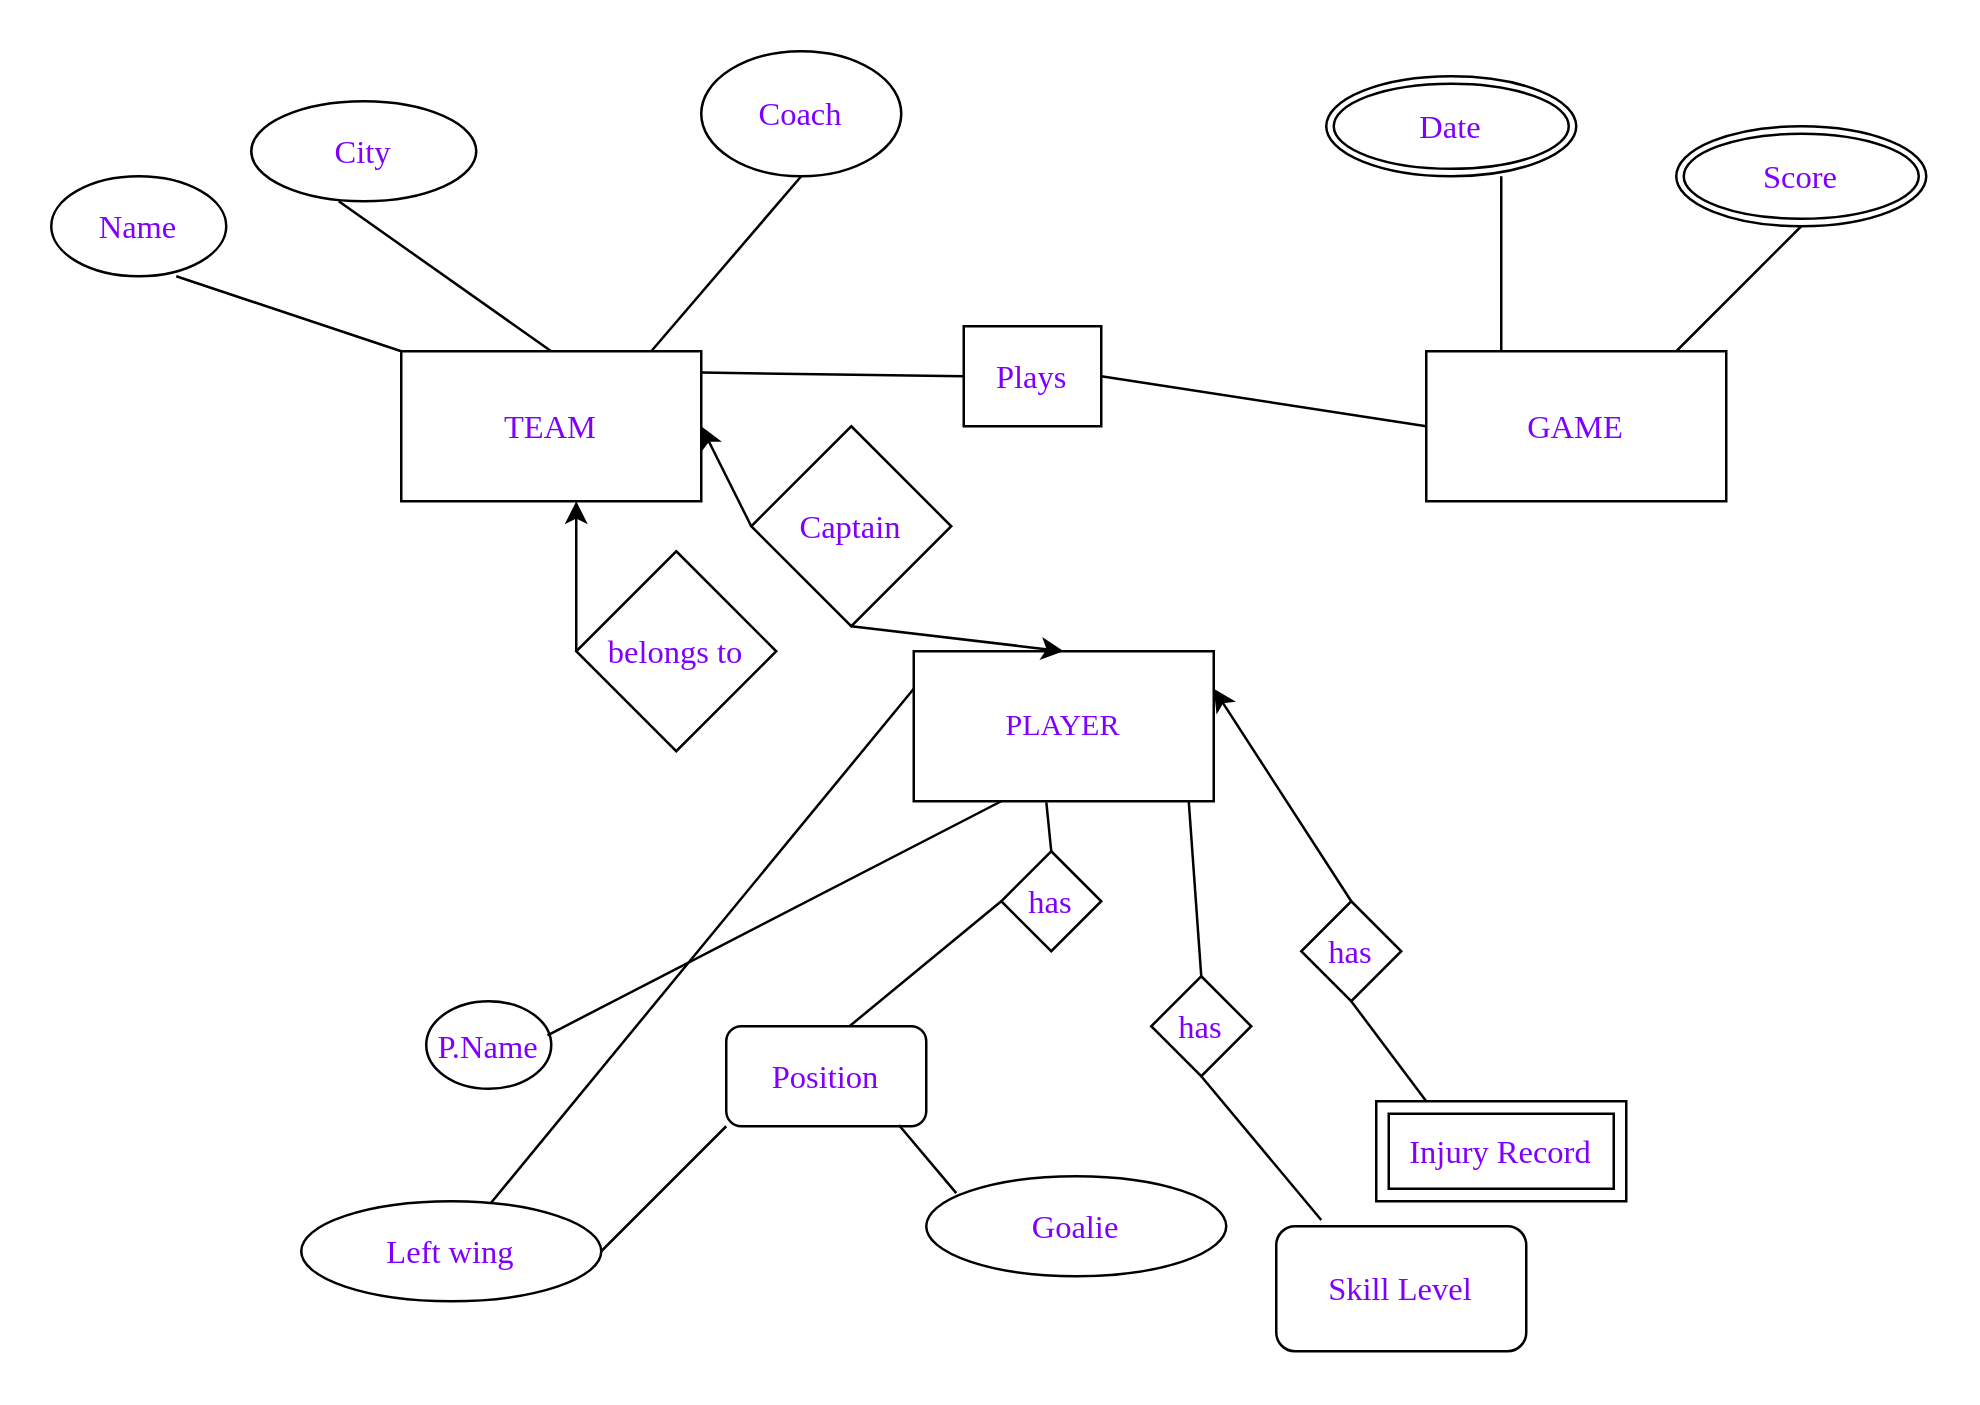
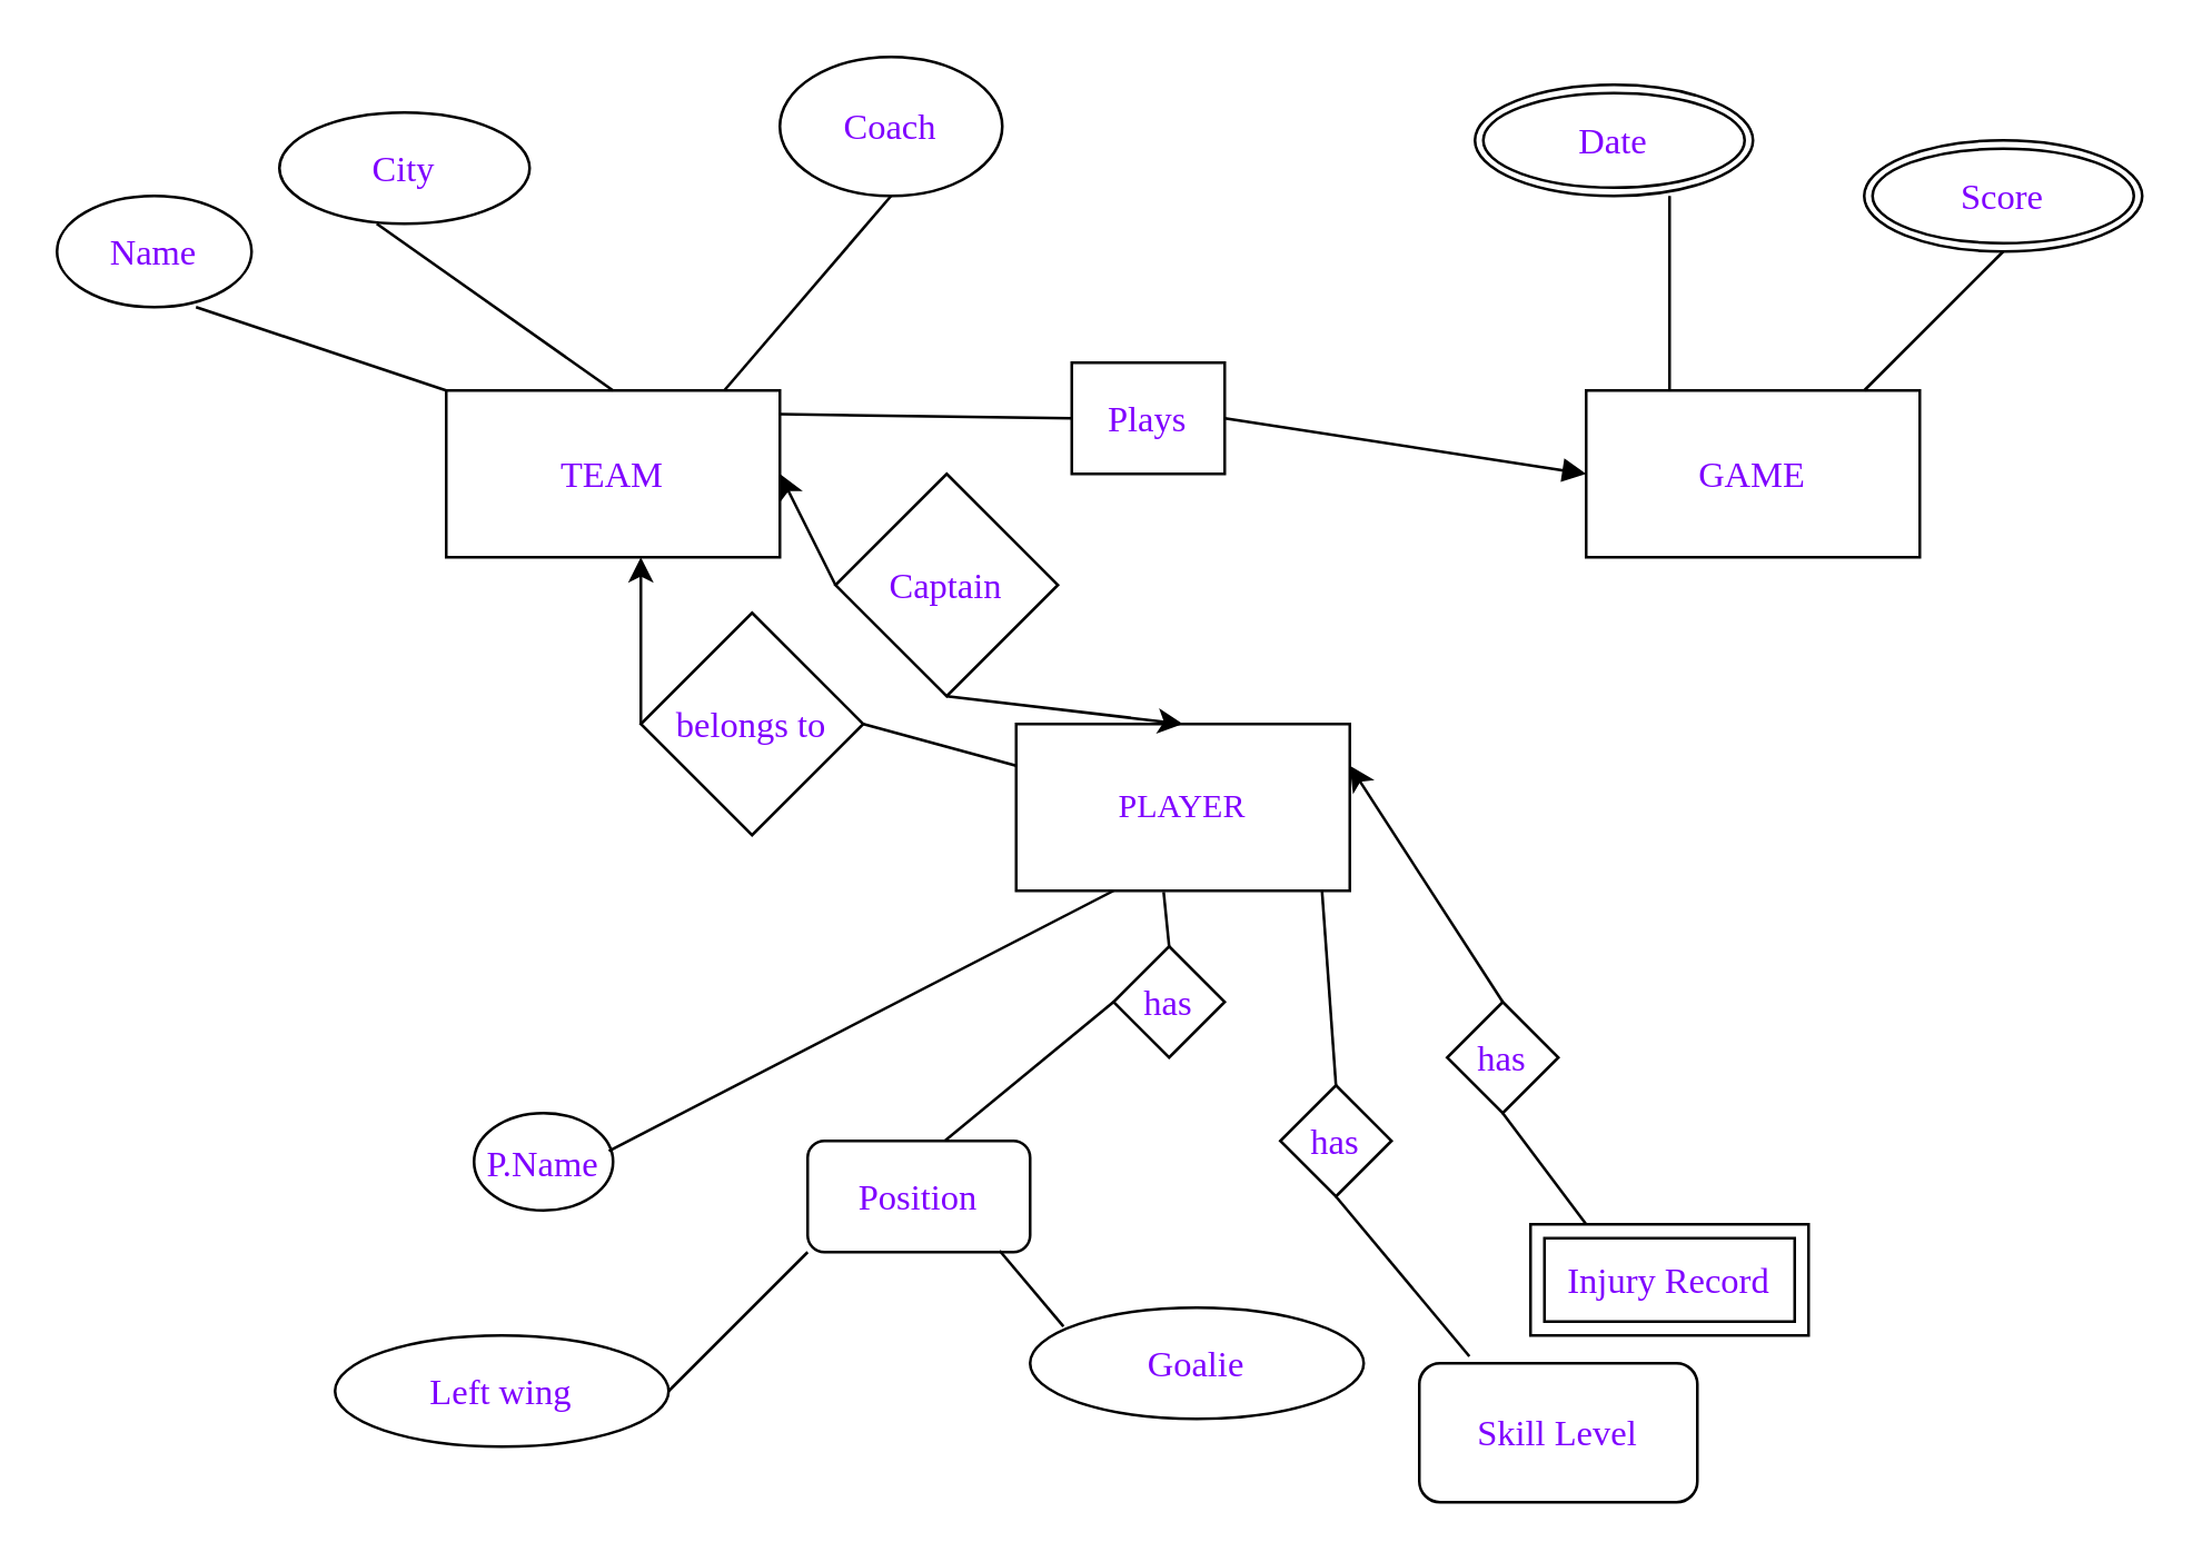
  <mxCell id="0" />
  <mxCell id="1" parent="0" />
  <mxCell id="2" value="&lt;font color=&quot;#7f00ff&quot; style=&quot;font-size: 13px;&quot; face=&quot;Comic Sans MS&quot;&gt;TEAM&lt;/font&gt;" style="rounded=0;whiteSpace=wrap;html=1;" vertex="1" parent="1"><mxGeometry x="160" y="140" width="120" height="60" as="geometry" /></mxCell>
  <mxCell id="3" value="&lt;font color=&quot;#7f00ff&quot; face=&quot;Comic Sans MS&quot;&gt;PLAYER&lt;/font&gt;" style="rounded=0;whiteSpace=wrap;html=1;" vertex="1" parent="1"><mxGeometry x="365" y="260" width="120" height="60" as="geometry" /></mxCell>
  <mxCell id="4" value="GAME" style="rounded=0;whiteSpace=wrap;html=1;fontFamily=Comic Sans MS;fontSize=13;fontColor=#7F00FF;" vertex="1" parent="1"><mxGeometry x="570" y="140" width="120" height="60" as="geometry" /></mxCell>
  <mxCell id="5" value="P.Name" style="ellipse;whiteSpace=wrap;html=1;fontFamily=Comic Sans MS;fontSize=13;fontColor=#7F00FF;direction=south;" vertex="1" parent="1"><mxGeometry x="170" y="400" width="50" height="35" as="geometry" /></mxCell>
  <mxCell id="6" value="" style="endArrow=none;html=1;rounded=0;fontFamily=Comic Sans MS;fontSize=13;fontColor=#7F00FF;entryX=0.389;entryY=0.03;entryDx=0;entryDy=0;entryPerimeter=0;" edge="1" parent="1" target="5"><mxGeometry width="50" height="50" relative="1" as="geometry"><mxPoint x="400" y="320" as="sourcePoint" /><mxPoint x="450" y="240" as="targetPoint" /></mxGeometry></mxCell>
  <mxCell id="7" value="has" style="rhombus;whiteSpace=wrap;html=1;fontFamily=Comic Sans MS;fontSize=13;fontColor=#7F00FF;" vertex="1" parent="1"><mxGeometry x="400" y="340" width="40" height="40" as="geometry" /></mxCell>
  <mxCell id="8" value="" style="endArrow=none;html=1;rounded=0;fontFamily=Comic Sans MS;fontSize=13;fontColor=#7F00FF;exitX=0.442;exitY=1.008;exitDx=0;exitDy=0;exitPerimeter=0;entryX=0.5;entryY=0;entryDx=0;entryDy=0;" edge="1" parent="1" source="3" target="7"><mxGeometry width="50" height="50" relative="1" as="geometry"><mxPoint x="400" y="290" as="sourcePoint" /><mxPoint x="450" y="240" as="targetPoint" /></mxGeometry></mxCell>
  <mxCell id="9" value="" style="endArrow=none;html=1;rounded=0;fontFamily=Comic Sans MS;fontSize=13;fontColor=#7F00FF;" edge="1" parent="1"><mxGeometry width="50" height="50" relative="1" as="geometry"><mxPoint x="336.372" y="412.4" as="sourcePoint" /><mxPoint x="400" y="360" as="targetPoint" /></mxGeometry></mxCell>
  <mxCell id="10" value="Position" style="rounded=1;whiteSpace=wrap;html=1;fontFamily=Comic Sans MS;fontSize=13;fontColor=#7F00FF;" vertex="1" parent="1"><mxGeometry x="290" y="410" width="80" height="40" as="geometry" /></mxCell>
  <mxCell id="11" value="Left wing" style="ellipse;whiteSpace=wrap;html=1;fontFamily=Comic Sans MS;fontSize=13;fontColor=#7F00FF;" vertex="1" parent="1"><mxGeometry x="120" y="480" width="120" height="40" as="geometry" /></mxCell>
  <mxCell id="12" value="Goalie" style="ellipse;whiteSpace=wrap;html=1;fontFamily=Comic Sans MS;fontSize=13;fontColor=#7F00FF;" vertex="1" parent="1"><mxGeometry x="370" y="470" width="120" height="40" as="geometry" /></mxCell>
  <mxCell id="13" value="" style="endArrow=none;html=1;rounded=0;fontFamily=Comic Sans MS;fontSize=13;fontColor=#7F00FF;" edge="1" parent="1"><mxGeometry width="50" height="50" relative="1" as="geometry"><mxPoint x="240" y="500" as="sourcePoint" /><mxPoint x="290" y="450" as="targetPoint" /></mxGeometry></mxCell>
  <mxCell id="14" value="" style="endArrow=none;html=1;rounded=0;fontFamily=Comic Sans MS;fontSize=13;fontColor=#7F00FF;exitX=0.1;exitY=0.169;exitDx=0;exitDy=0;exitPerimeter=0;entryX=0.863;entryY=0.988;entryDx=0;entryDy=0;entryPerimeter=0;" edge="1" parent="1" source="12" target="10"><mxGeometry width="50" height="50" relative="1" as="geometry"><mxPoint x="330" y="480" as="sourcePoint" /><mxPoint x="380" y="430" as="targetPoint" /></mxGeometry></mxCell>
  <mxCell id="15" value="has" style="rhombus;whiteSpace=wrap;html=1;fontFamily=Comic Sans MS;fontSize=13;fontColor=#7F00FF;" vertex="1" parent="1"><mxGeometry x="520" y="360" width="40" height="40" as="geometry" /></mxCell>
  <mxCell id="16" value="Injury Record" style="shape=ext;margin=3;double=1;whiteSpace=wrap;html=1;align=center;fontFamily=Comic Sans MS;fontSize=13;fontColor=#7F00FF;" vertex="1" parent="1"><mxGeometry x="550" y="440" width="100" height="40" as="geometry" /></mxCell>
  <mxCell id="17" value="" style="endArrow=classic;html=1;rounded=0;fontFamily=Comic Sans MS;fontSize=13;fontColor=#7F00FF;entryX=1;entryY=0.25;entryDx=0;entryDy=0;exitX=0.5;exitY=0;exitDx=0;exitDy=0;" edge="1" parent="1" source="15" target="3"><mxGeometry width="50" height="50" relative="1" as="geometry"><mxPoint x="500" y="350" as="sourcePoint" /><mxPoint x="450" y="240" as="targetPoint" /></mxGeometry></mxCell>
  <mxCell id="18" value="" style="endArrow=none;html=1;rounded=0;fontFamily=Comic Sans MS;fontSize=13;fontColor=#7F00FF;entryX=0.5;entryY=1;entryDx=0;entryDy=0;" edge="1" parent="1" target="15"><mxGeometry width="50" height="50" relative="1" as="geometry"><mxPoint x="570" y="440" as="sourcePoint" /><mxPoint x="620" y="390" as="targetPoint" /></mxGeometry></mxCell>
  <mxCell id="19" value="has" style="rhombus;whiteSpace=wrap;html=1;fontFamily=Comic Sans MS;fontSize=13;fontColor=#7F00FF;" vertex="1" parent="1"><mxGeometry x="460" y="390" width="40" height="40" as="geometry" /></mxCell>
  <mxCell id="20" value="" style="endArrow=none;html=1;rounded=0;fontFamily=Comic Sans MS;fontSize=13;fontColor=#7F00FF;exitX=0.5;exitY=0;exitDx=0;exitDy=0;" edge="1" parent="1" source="19"><mxGeometry width="50" height="50" relative="1" as="geometry"><mxPoint x="425" y="370" as="sourcePoint" /><mxPoint x="475" y="320" as="targetPoint" /></mxGeometry></mxCell>
  <mxCell id="21" value="Skill Level" style="rounded=1;whiteSpace=wrap;html=1;fontFamily=Comic Sans MS;fontSize=13;fontColor=#7F00FF;" vertex="1" parent="1"><mxGeometry x="510" y="490" width="100" height="50" as="geometry" /></mxCell>
  <mxCell id="22" value="" style="endArrow=none;html=1;rounded=0;fontFamily=Comic Sans MS;fontSize=13;fontColor=#7F00FF;exitX=0.18;exitY=-0.05;exitDx=0;exitDy=0;exitPerimeter=0;" edge="1" parent="1" source="21"><mxGeometry width="50" height="50" relative="1" as="geometry"><mxPoint x="520" y="480" as="sourcePoint" /><mxPoint x="480" y="430" as="targetPoint" /></mxGeometry></mxCell>
  <mxCell id="23" value="Name" style="ellipse;whiteSpace=wrap;html=1;fontFamily=Comic Sans MS;fontSize=13;fontColor=#7F00FF;" vertex="1" parent="1"><mxGeometry x="20" y="70" width="70" height="40" as="geometry" /></mxCell>
  <mxCell id="24" value="City" style="ellipse;whiteSpace=wrap;html=1;fontFamily=Comic Sans MS;fontSize=13;fontColor=#7F00FF;" vertex="1" parent="1"><mxGeometry x="100" y="40" width="90" height="40" as="geometry" /></mxCell>
  <mxCell id="25" value="Coach" style="ellipse;whiteSpace=wrap;html=1;fontFamily=Comic Sans MS;fontSize=13;fontColor=#7F00FF;" vertex="1" parent="1"><mxGeometry x="280" y="20" width="80" height="50" as="geometry" /></mxCell>
  <mxCell id="26" value="" style="endArrow=none;html=1;rounded=0;fontFamily=Comic Sans MS;fontSize=13;fontColor=#7F00FF;exitX=0;exitY=0;exitDx=0;exitDy=0;" edge="1" parent="1" source="2"><mxGeometry width="50" height="50" relative="1" as="geometry"><mxPoint x="20" y="160" as="sourcePoint" /><mxPoint x="70" y="110" as="targetPoint" /></mxGeometry></mxCell>
  <mxCell id="27" value="" style="endArrow=none;html=1;rounded=0;fontFamily=Comic Sans MS;fontSize=13;fontColor=#7F00FF;exitX=0.5;exitY=0;exitDx=0;exitDy=0;" edge="1" parent="1" source="2"><mxGeometry width="50" height="50" relative="1" as="geometry"><mxPoint x="225" y="110" as="sourcePoint" /><mxPoint x="135" y="80" as="targetPoint" /></mxGeometry></mxCell>
  <mxCell id="28" value="" style="endArrow=none;html=1;rounded=0;fontFamily=Comic Sans MS;fontSize=13;fontColor=#7F00FF;entryX=0.5;entryY=1;entryDx=0;entryDy=0;" edge="1" parent="1" target="25"><mxGeometry width="50" height="50" relative="1" as="geometry"><mxPoint x="260" y="140" as="sourcePoint" /><mxPoint x="260" y="75" as="targetPoint" /></mxGeometry></mxCell>
  <mxCell id="29" value="belongs to" style="rhombus;whiteSpace=wrap;html=1;fontFamily=Comic Sans MS;fontSize=13;fontColor=#7F00FF;" vertex="1" parent="1"><mxGeometry x="230" y="220" width="80" height="80" as="geometry" /></mxCell>
- <mxCell id="30" value="" style="endArrow=none;html=1;rounded=0;fontFamily=Comic Sans MS;fontSize=13;fontColor=#7F00FF;exitX=0;exitY=0.25;exitDx=0;exitDy=0;" edge="1" parent="1" source="3" target="11"><mxGeometry width="50" height="50" relative="1" as="geometry"><mxPoint x="400" y="290" as="sourcePoint" /><mxPoint x="450" y="240" as="targetPoint" /></mxGeometry></mxCell>
+ <mxCell id="30" value="" style="endArrow=none;html=1;rounded=0;fontFamily=Comic Sans MS;fontSize=13;fontColor=#7F00FF;entryX=1;entryY=0.5;entryDx=0;entryDy=0;exitX=0;exitY=0.25;exitDx=0;exitDy=0;" edge="1" parent="1" source="3" target="29"><mxGeometry width="50" height="50" relative="1" as="geometry"><mxPoint x="400" y="290" as="sourcePoint" /><mxPoint x="450" y="240" as="targetPoint" /></mxGeometry></mxCell>
  <mxCell id="31" value="" style="endArrow=classic;html=1;rounded=0;fontFamily=Comic Sans MS;fontSize=13;fontColor=#7F00FF;exitX=0;exitY=0.5;exitDx=0;exitDy=0;" edge="1" parent="1" source="29"><mxGeometry width="50" height="50" relative="1" as="geometry"><mxPoint x="180" y="250" as="sourcePoint" /><mxPoint x="230" y="200" as="targetPoint" /></mxGeometry></mxCell>
  <mxCell id="32" value="Captain" style="rhombus;whiteSpace=wrap;html=1;fontFamily=Comic Sans MS;fontSize=13;fontColor=#7F00FF;" vertex="1" parent="1"><mxGeometry x="300" y="170" width="80" height="80" as="geometry" /></mxCell>
  <mxCell id="33" value="" style="endArrow=classic;html=1;rounded=0;fontFamily=Comic Sans MS;fontSize=13;fontColor=#7F00FF;entryX=1;entryY=0.5;entryDx=0;entryDy=0;exitX=0;exitY=0.5;exitDx=0;exitDy=0;" edge="1" parent="1" source="32" target="2"><mxGeometry width="50" height="50" relative="1" as="geometry"><mxPoint x="295" y="230" as="sourcePoint" /><mxPoint x="345" y="180" as="targetPoint" /></mxGeometry></mxCell>
  <mxCell id="34" value="" style="endArrow=classic;html=1;rounded=0;fontFamily=Comic Sans MS;fontSize=13;fontColor=#7F00FF;exitX=0.5;exitY=1;exitDx=0;exitDy=0;entryX=0.5;entryY=0;entryDx=0;entryDy=0;" edge="1" parent="1" source="32" target="3"><mxGeometry width="50" height="50" relative="1" as="geometry"><mxPoint x="400" y="290" as="sourcePoint" /><mxPoint x="450" y="240" as="targetPoint" /></mxGeometry></mxCell>
  <mxCell id="35" value="Plays" style="whiteSpace=wrap;html=1;fontFamily=Comic Sans MS;fontSize=13;fontColor=#7F00FF;rounded=0;" vertex="1" parent="1"><mxGeometry x="385" y="130" width="55" height="40" as="geometry" /></mxCell>
- <mxCell id="36" value="" style="endArrow=none;html=1;rounded=0;fontFamily=Comic Sans MS;fontSize=13;fontColor=#7F00FF;exitX=1;exitY=0.5;exitDx=0;exitDy=0;entryX=0;entryY=0.5;entryDx=0;entryDy=0;" edge="1" parent="1" source="35" target="4"><mxGeometry width="50" height="50" relative="1" as="geometry"><mxPoint x="520" y="195" as="sourcePoint" /><mxPoint x="570" y="145" as="targetPoint" /></mxGeometry></mxCell>
+ <mxCell id="36" value="" style="endArrow=block;html=1;rounded=0;fontFamily=Comic Sans MS;fontSize=13;fontColor=#7F00FF;exitX=1;exitY=0.5;exitDx=0;exitDy=0;entryX=0;entryY=0.5;entryDx=0;entryDy=0;" edge="1" parent="1" source="35" target="4"><mxGeometry width="50" height="50" relative="1" as="geometry"><mxPoint x="520" y="195" as="sourcePoint" /><mxPoint x="570" y="145" as="targetPoint" /></mxGeometry></mxCell>
  <mxCell id="37" value="" style="endArrow=none;html=1;rounded=0;fontFamily=Comic Sans MS;fontSize=13;fontColor=#7F00FF;exitX=1;exitY=0.142;exitDx=0;exitDy=0;exitPerimeter=0;entryX=0;entryY=0.5;entryDx=0;entryDy=0;" edge="1" parent="1" source="2" target="35"><mxGeometry width="50" height="50" relative="1" as="geometry"><mxPoint x="335" y="195" as="sourcePoint" /><mxPoint x="385" y="145" as="targetPoint" /></mxGeometry></mxCell>
  <mxCell id="38" value="Date" style="ellipse;shape=doubleEllipse;margin=3;whiteSpace=wrap;html=1;align=center;fontFamily=Comic Sans MS;fontSize=13;fontColor=#7F00FF;" vertex="1" parent="1"><mxGeometry x="530" y="30" width="100" height="40" as="geometry" /></mxCell>
  <mxCell id="39" value="Score" style="ellipse;shape=doubleEllipse;margin=3;whiteSpace=wrap;html=1;align=center;fontFamily=Comic Sans MS;fontSize=13;fontColor=#7F00FF;" vertex="1" parent="1"><mxGeometry x="670" y="50" width="100" height="40" as="geometry" /></mxCell>
  <mxCell id="40" value="" style="endArrow=none;html=1;rounded=0;fontFamily=Comic Sans MS;fontSize=13;fontColor=#7F00FF;" edge="1" parent="1"><mxGeometry width="50" height="50" relative="1" as="geometry"><mxPoint x="670" y="140" as="sourcePoint" /><mxPoint x="720" y="90" as="targetPoint" /></mxGeometry></mxCell>
  <mxCell id="41" value="" style="endArrow=none;html=1;rounded=0;fontFamily=Comic Sans MS;fontSize=13;fontColor=#7F00FF;exitX=0.25;exitY=0;exitDx=0;exitDy=0;" edge="1" parent="1" source="4"><mxGeometry width="50" height="50" relative="1" as="geometry"><mxPoint x="600" y="130" as="sourcePoint" /><mxPoint x="600" y="70" as="targetPoint" /></mxGeometry></mxCell>
